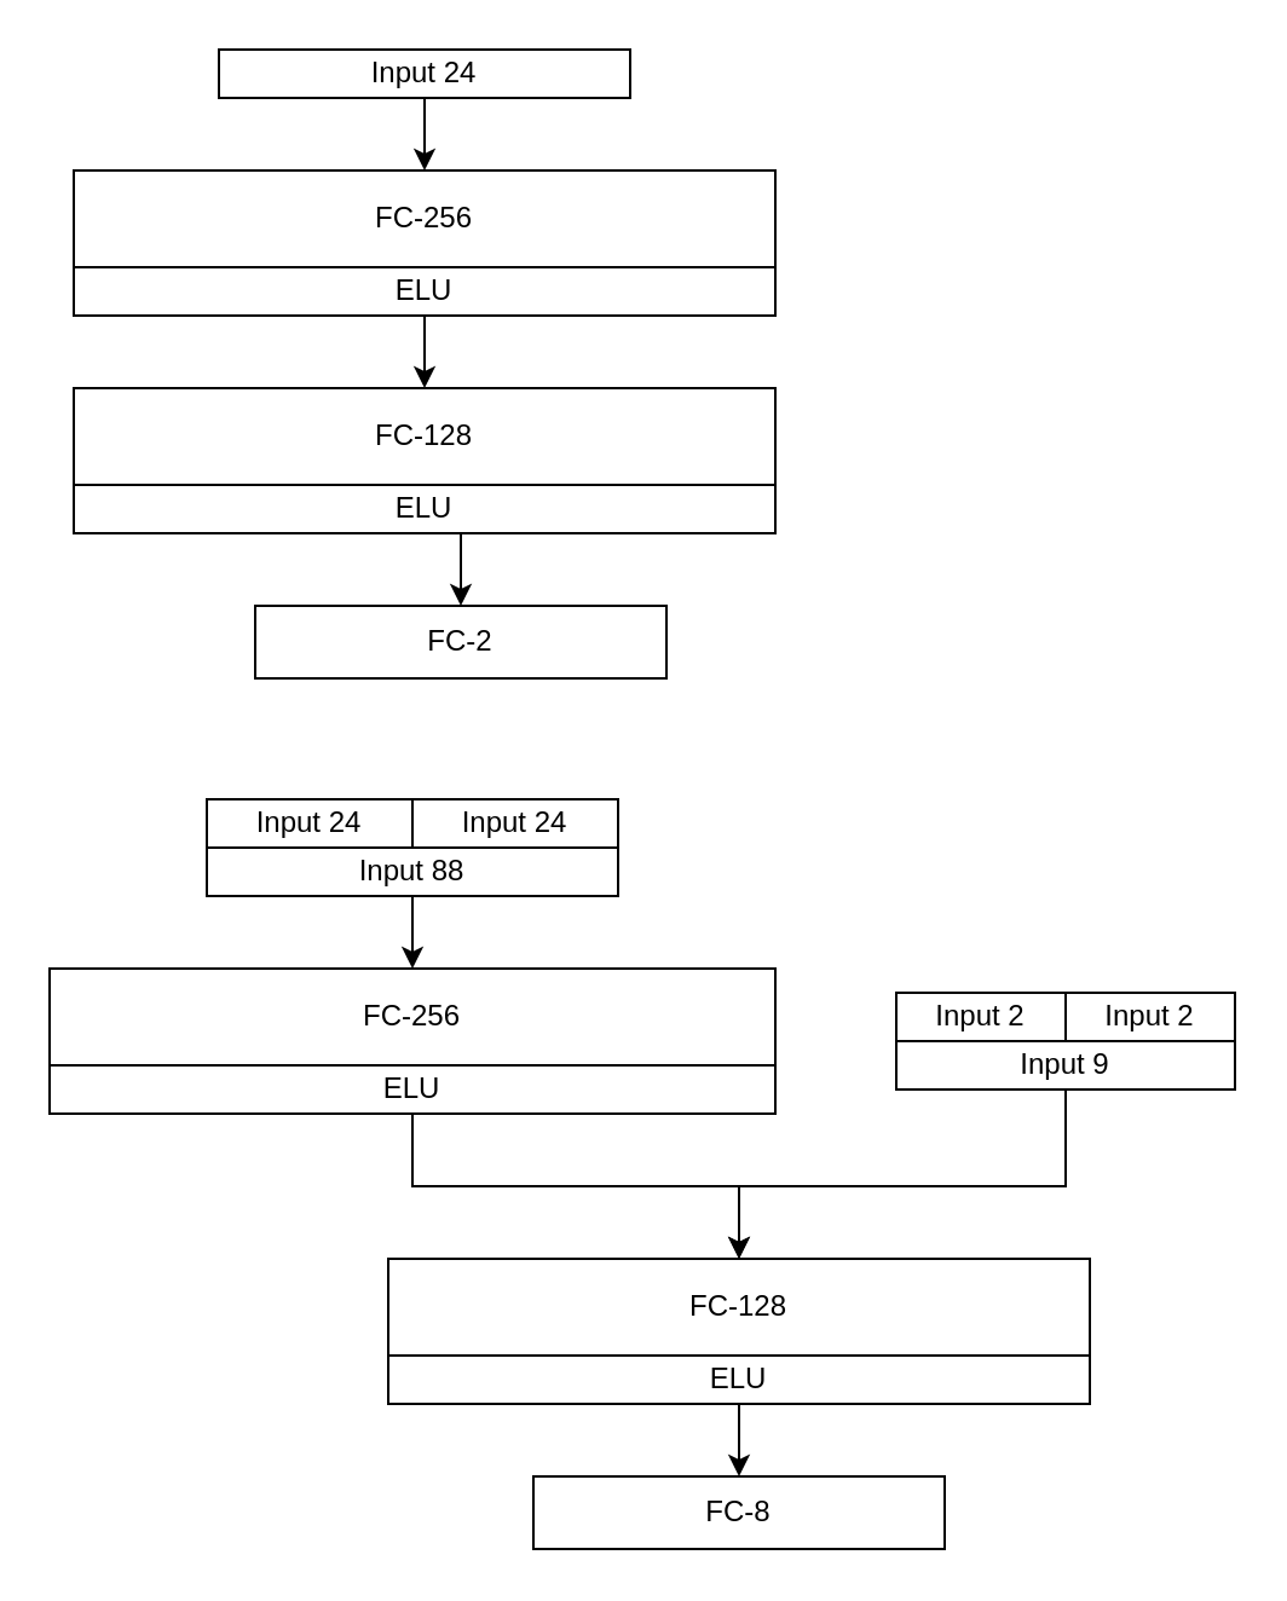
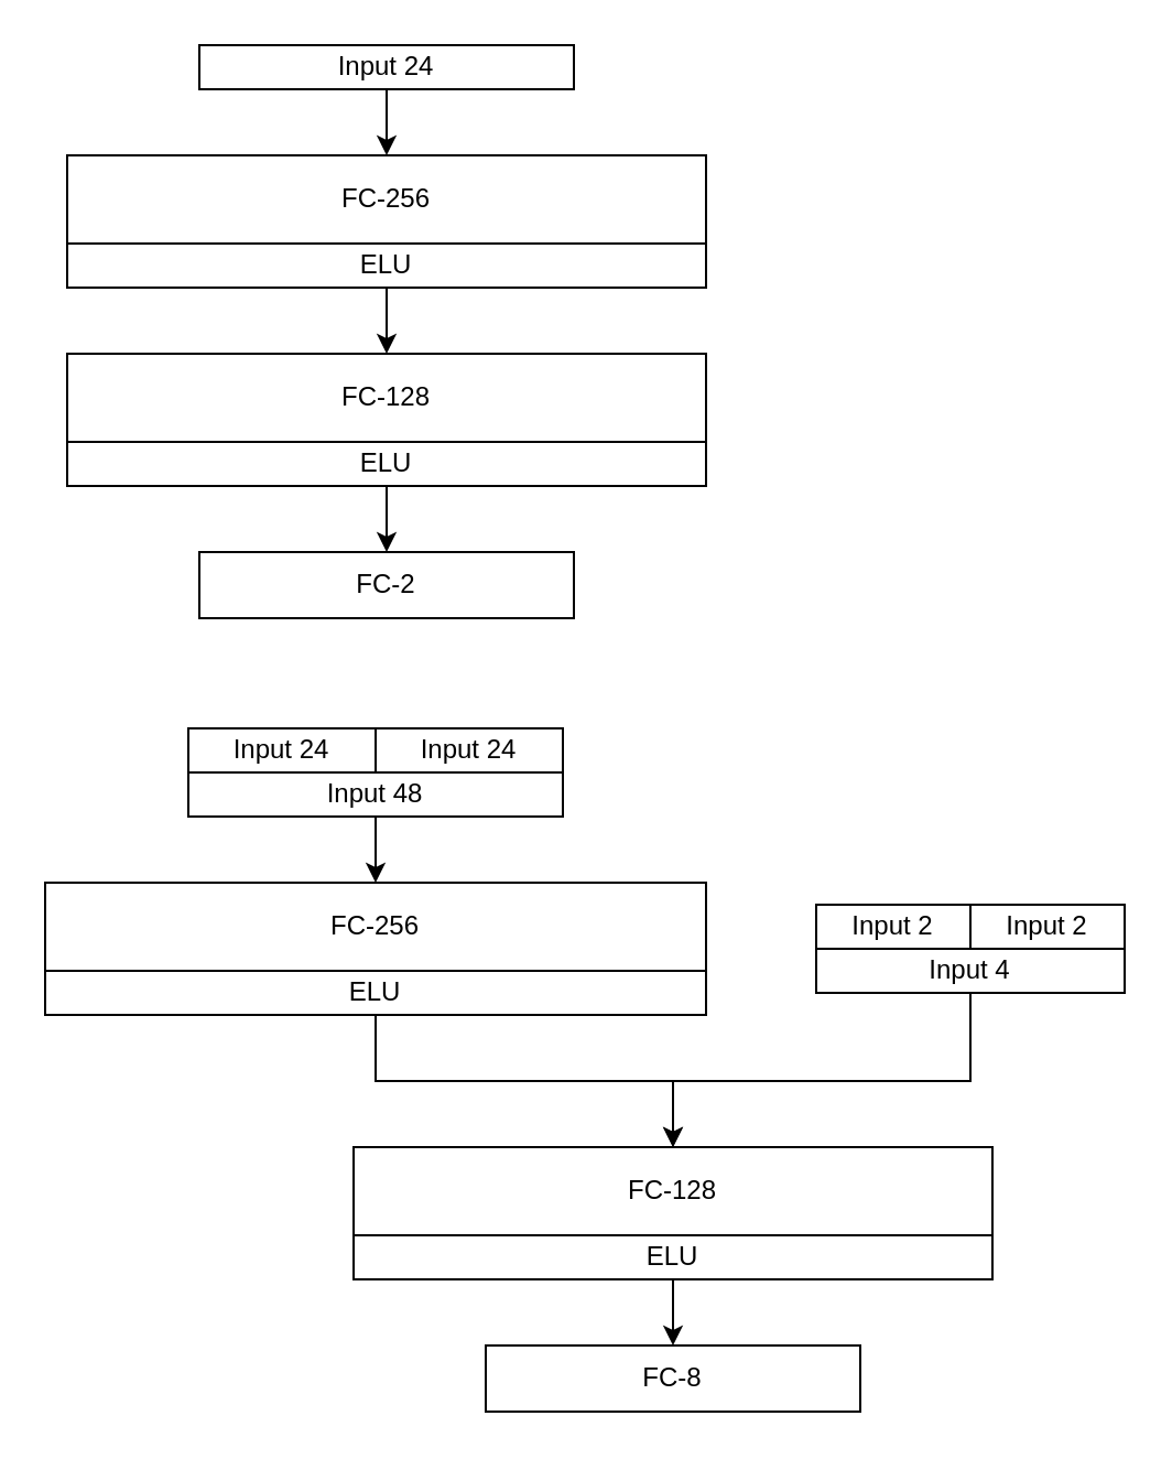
  <mxCell id="0" />
  <mxCell id="1" parent="0" />
  <mxCell id="2" value="FC-256" style="rounded=0;whiteSpace=wrap;html=1;" parent="1" vertex="1"><mxGeometry x="30" y="70" width="290" height="40" as="geometry" /></mxCell>
  <mxCell id="3" style="edgeStyle=orthogonalEdgeStyle;rounded=0;orthogonalLoop=1;jettySize=auto;html=1;exitX=0.5;exitY=1;exitDx=0;exitDy=0;entryX=0.5;entryY=0;entryDx=0;entryDy=0;strokeWidth=1;" parent="1" source="4" target="5" edge="1"><mxGeometry relative="1" as="geometry" /></mxCell>
  <mxCell id="4" value="ELU" style="rounded=0;whiteSpace=wrap;html=1;" parent="1" vertex="1"><mxGeometry x="30" y="110" width="290" height="20" as="geometry" /></mxCell>
  <mxCell id="5" value="FC-128" style="rounded=0;whiteSpace=wrap;html=1;" parent="1" vertex="1"><mxGeometry x="30" y="160" width="290" height="40" as="geometry" /></mxCell>
- <mxCell id="6" value="FC-2" style="rounded=0;whiteSpace=wrap;html=1;" parent="1" vertex="1"><mxGeometry x="105" y="250" width="170" height="30" as="geometry" /></mxCell>
+ <mxCell id="6" value="FC-2" style="rounded=0;whiteSpace=wrap;html=1;" parent="1" vertex="1"><mxGeometry x="90" y="250" width="170" height="30" as="geometry" /></mxCell>
  <mxCell id="7" style="edgeStyle=orthogonalEdgeStyle;rounded=0;orthogonalLoop=1;jettySize=auto;html=1;exitX=0.5;exitY=1;exitDx=0;exitDy=0;entryX=0.5;entryY=0;entryDx=0;entryDy=0;strokeWidth=1;" parent="1" source="8" target="2" edge="1"><mxGeometry relative="1" as="geometry" /></mxCell>
  <mxCell id="8" value="Input 24" style="rounded=0;whiteSpace=wrap;html=1;" parent="1" vertex="1"><mxGeometry x="90" y="20" width="170" height="20" as="geometry" /></mxCell>
  <mxCell id="9" value="FC-256" style="rounded=0;whiteSpace=wrap;html=1;" parent="1" vertex="1"><mxGeometry x="20" y="400" width="300" height="40" as="geometry" /></mxCell>
  <mxCell id="10" style="edgeStyle=orthogonalEdgeStyle;rounded=0;orthogonalLoop=1;jettySize=auto;html=1;exitX=0.5;exitY=1;exitDx=0;exitDy=0;entryX=0.5;entryY=0;entryDx=0;entryDy=0;strokeWidth=1;" parent="1" source="11" target="12" edge="1"><mxGeometry relative="1" as="geometry" /></mxCell>
  <mxCell id="11" value="ELU" style="rounded=0;whiteSpace=wrap;html=1;" parent="1" vertex="1"><mxGeometry x="20" y="440" width="300" height="20" as="geometry" /></mxCell>
  <mxCell id="12" value="FC-128" style="rounded=0;whiteSpace=wrap;html=1;" parent="1" vertex="1"><mxGeometry x="160" y="520" width="290" height="40" as="geometry" /></mxCell>
  <mxCell id="13" style="edgeStyle=orthogonalEdgeStyle;rounded=0;orthogonalLoop=1;jettySize=auto;html=1;exitX=0.5;exitY=1;exitDx=0;exitDy=0;entryX=0.5;entryY=0;entryDx=0;entryDy=0;strokeWidth=1;" parent="1" source="14" target="22" edge="1"><mxGeometry relative="1" as="geometry" /></mxCell>
  <mxCell id="14" value="ELU" style="rounded=0;whiteSpace=wrap;html=1;" parent="1" vertex="1"><mxGeometry x="160" y="560" width="290" height="20" as="geometry" /></mxCell>
  <mxCell id="15" style="edgeStyle=orthogonalEdgeStyle;rounded=0;orthogonalLoop=1;jettySize=auto;html=1;exitX=0.5;exitY=1;exitDx=0;exitDy=0;entryX=0.5;entryY=0;entryDx=0;entryDy=0;strokeWidth=1;" parent="1" source="16" target="9" edge="1"><mxGeometry relative="1" as="geometry" /></mxCell>
- <mxCell id="16" value="Input 88" style="rounded=0;whiteSpace=wrap;html=1;" parent="1" vertex="1"><mxGeometry x="85" y="350" width="170" height="20" as="geometry" /></mxCell>
+ <mxCell id="16" value="Input 48" style="rounded=0;whiteSpace=wrap;html=1;" parent="1" vertex="1"><mxGeometry x="85" y="350" width="170" height="20" as="geometry" /></mxCell>
  <mxCell id="17" style="edgeStyle=orthogonalEdgeStyle;rounded=0;orthogonalLoop=1;jettySize=auto;html=1;exitX=0.5;exitY=1;exitDx=0;exitDy=0;entryX=0.5;entryY=0;entryDx=0;entryDy=0;strokeWidth=1;" parent="1" source="18" target="12" edge="1"><mxGeometry relative="1" as="geometry"><Array as="points"><mxPoint x="440" y="490" /><mxPoint x="305" y="490" /></Array></mxGeometry></mxCell>
- <mxCell id="18" value="Input 9" style="rounded=0;whiteSpace=wrap;html=1;" parent="1" vertex="1"><mxGeometry x="370" y="430" width="140" height="20" as="geometry" /></mxCell>
+ <mxCell id="18" value="Input 4" style="rounded=0;whiteSpace=wrap;html=1;" parent="1" vertex="1"><mxGeometry x="370" y="430" width="140" height="20" as="geometry" /></mxCell>
  <mxCell id="19" style="edgeStyle=orthogonalEdgeStyle;rounded=0;orthogonalLoop=1;jettySize=auto;html=1;exitX=0.5;exitY=1;exitDx=0;exitDy=0;entryX=0.5;entryY=0;entryDx=0;entryDy=0;strokeWidth=1;" parent="1" source="20" target="6" edge="1"><mxGeometry relative="1" as="geometry" /></mxCell>
  <mxCell id="20" value="ELU" style="rounded=0;whiteSpace=wrap;html=1;" parent="1" vertex="1"><mxGeometry x="30" y="200" width="290" height="20" as="geometry" /></mxCell>
  <mxCell id="21" style="edgeStyle=orthogonalEdgeStyle;rounded=0;orthogonalLoop=1;jettySize=auto;html=1;exitX=0.5;exitY=1;exitDx=0;exitDy=0;strokeWidth=1;" parent="1" source="14" target="14" edge="1"><mxGeometry relative="1" as="geometry" /></mxCell>
  <mxCell id="22" value="FC-8" style="rounded=0;whiteSpace=wrap;html=1;" parent="1" vertex="1"><mxGeometry x="220" y="610" width="170" height="30" as="geometry" /></mxCell>
  <mxCell id="23" value="Input 24" style="rounded=0;whiteSpace=wrap;html=1;" vertex="1" parent="1"><mxGeometry x="85" y="330" width="85" height="20" as="geometry" /></mxCell>
  <mxCell id="24" value="Input 24" style="rounded=0;whiteSpace=wrap;html=1;" vertex="1" parent="1"><mxGeometry x="170" y="330" width="85" height="20" as="geometry" /></mxCell>
  <mxCell id="25" value="Input 2" style="rounded=0;whiteSpace=wrap;html=1;" vertex="1" parent="1"><mxGeometry x="370" y="410" width="70" height="20" as="geometry" /></mxCell>
  <mxCell id="26" value="Input 2" style="rounded=0;whiteSpace=wrap;html=1;" vertex="1" parent="1"><mxGeometry x="440" y="410" width="70" height="20" as="geometry" /></mxCell>
